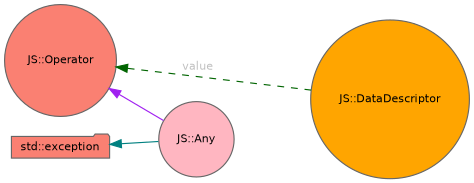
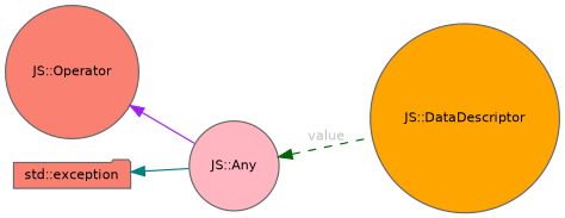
  digraph {
    rankdir=LR
    node [color=gray40 fillcolor=salmon fontname=Helvetica fontsize=10 shape=circle style=filled]
    edge [dir=back fontname=Helvetica fontsize=10 labelfontname=Helvetica labelfontsize=10 style=solid]
    n1 [fillcolor=orange fontcolor=black height=0.2 label="JS::DataDescriptor" width=0.4]
    n2 [fillcolor=lightpink height=0.2 label="JS::Any" width=0.4]
    n3 [height=0.2 label="JS::Operator" width=0.4]
    n4 [height=0.2 label="std::exception" shape=folder width=0.4]
-   n3 -> n1 [color=darkgreen fontcolor=grey label=" value" style=dashed]
+   n2 -> n1 [color=darkgreen fontcolor=grey label=" value" style=dashed]
    n3 -> n2 [color=purple]
    n4 -> n2 [color=teal]
  }
